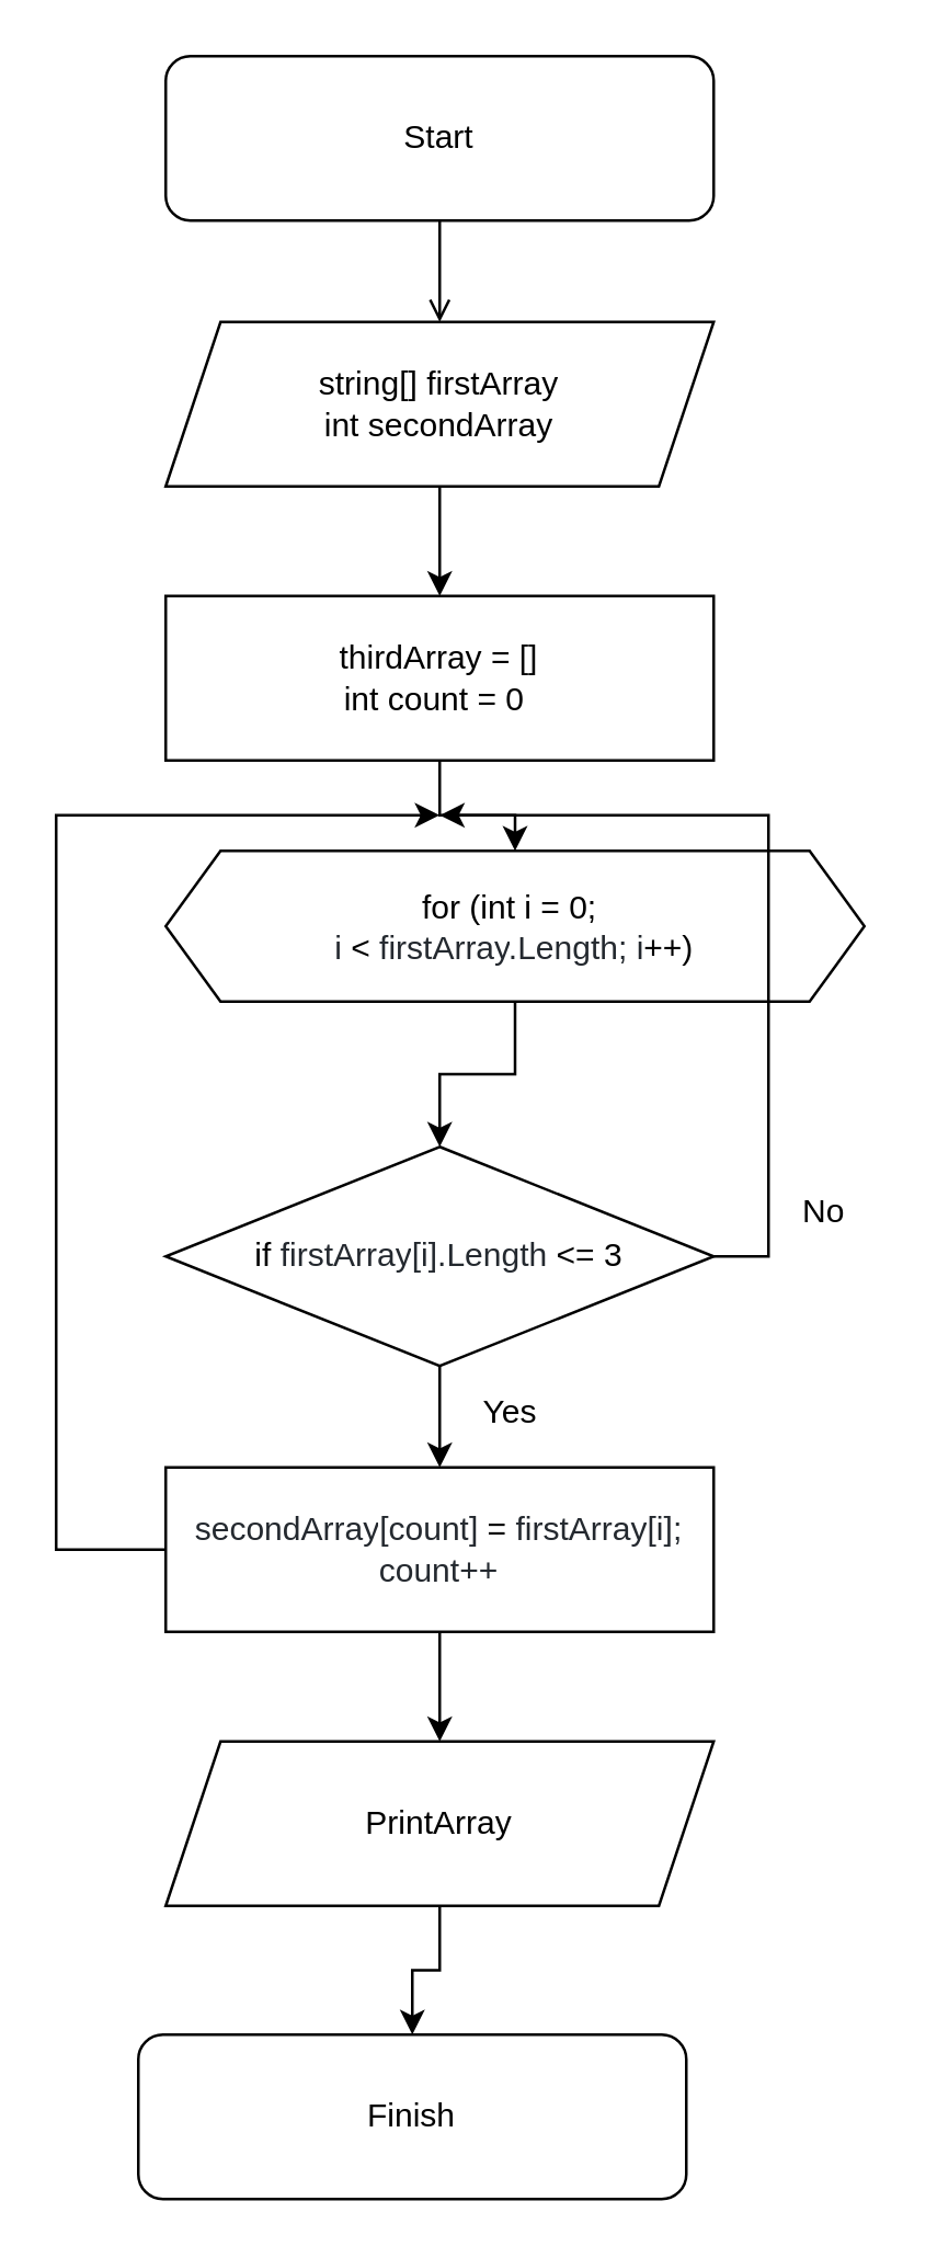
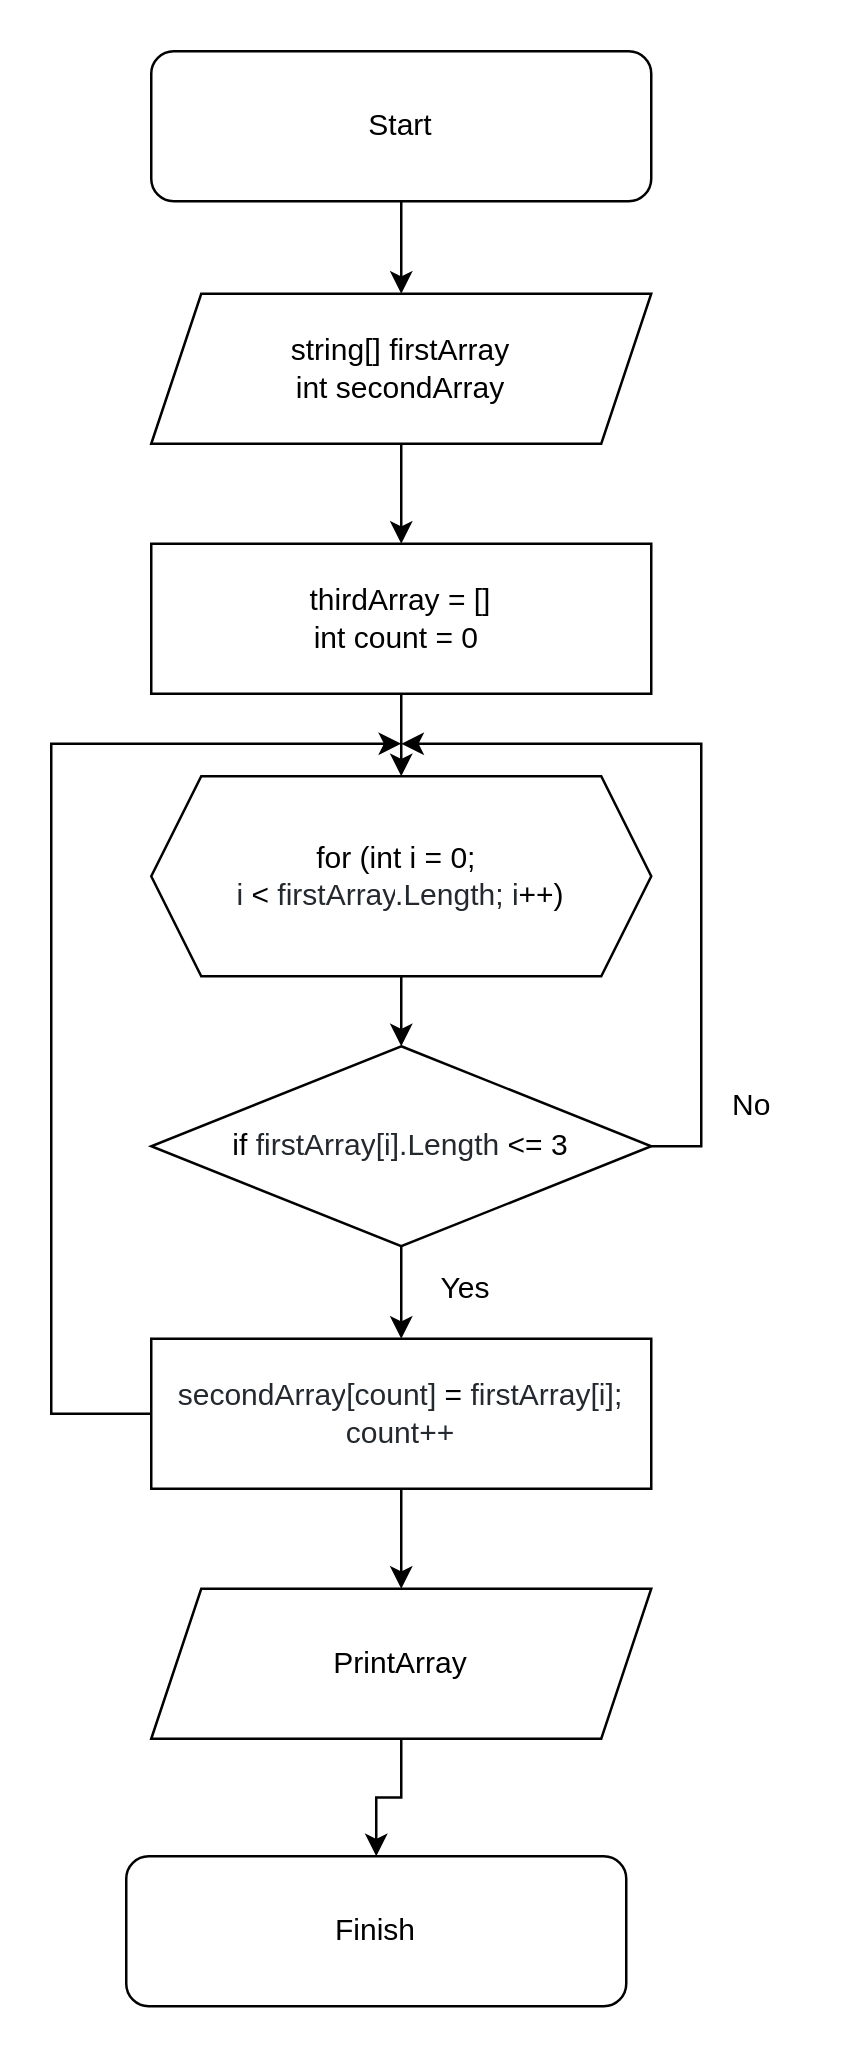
  <mxCell id="0" />
  <mxCell id="1" parent="0" />
- <mxCell id="2" value="" style="edgeStyle=orthogonalEdgeStyle;rounded=0;orthogonalLoop=1;jettySize=auto;html=1;fontFamily=Helvetica;endArrow=open;" edge="1" parent="1" source="3" target="5"><mxGeometry relative="1" as="geometry" /></mxCell>
+ <mxCell id="2" value="" style="edgeStyle=orthogonalEdgeStyle;rounded=0;orthogonalLoop=1;jettySize=auto;html=1;fontFamily=Helvetica;" edge="1" parent="1" source="3" target="5"><mxGeometry relative="1" as="geometry" /></mxCell>
  <mxCell id="3" value="Start" style="rounded=1;whiteSpace=wrap;html=1;" vertex="1" parent="1"><mxGeometry x="60" y="20" width="200" height="60" as="geometry" /></mxCell>
  <mxCell id="4" value="" style="edgeStyle=orthogonalEdgeStyle;rounded=0;orthogonalLoop=1;jettySize=auto;html=1;fontFamily=Helvetica;" edge="1" parent="1" source="5" target="15"><mxGeometry relative="1" as="geometry" /></mxCell>
  <mxCell id="5" value="string[] firstArray&lt;br&gt;int secondArray&lt;br&gt;" style="shape=parallelogram;perimeter=parallelogramPerimeter;whiteSpace=wrap;html=1;fixedSize=1;" vertex="1" parent="1"><mxGeometry x="60" y="117" width="200" height="60" as="geometry" /></mxCell>
  <mxCell id="6" value="" style="edgeStyle=orthogonalEdgeStyle;rounded=0;orthogonalLoop=1;jettySize=auto;html=1;fontFamily=Helvetica;" edge="1" parent="1" source="7" target="10"><mxGeometry relative="1" as="geometry" /></mxCell>
- <mxCell id="7" value="for (int i = 0;&amp;nbsp;&lt;br&gt;&lt;span style=&quot;box-sizing: border-box; color: rgb(36, 41, 47); text-align: start; background-color: rgb(255, 255, 255);&quot; class=&quot;pl-smi&quot;&gt;i&lt;/span&gt;&lt;span style=&quot;color: rgb(36, 41, 47); text-align: start; background-color: rgb(255, 255, 255);&quot;&gt; &lt;/span&gt;&lt;span style=&quot;box-sizing: border-box; color: var(--color-prettylights-syntax-keyword); text-align: start; background-color: rgb(255, 255, 255);&quot; class=&quot;pl-k&quot;&gt;&amp;lt;&amp;nbsp;&lt;/span&gt;&lt;span style=&quot;box-sizing: border-box; color: rgb(36, 41, 47); text-align: start; background-color: rgb(255, 255, 255);&quot; class=&quot;pl-smi&quot;&gt;firstArray&lt;/span&gt;&lt;span style=&quot;color: rgb(36, 41, 47); text-align: start; background-color: rgb(255, 255, 255);&quot;&gt;.&lt;/span&gt;&lt;span style=&quot;box-sizing: border-box; color: rgb(36, 41, 47); text-align: start; background-color: rgb(255, 255, 255);&quot; class=&quot;pl-smi&quot;&gt;Length&lt;/span&gt;&lt;span style=&quot;color: rgb(36, 41, 47); text-align: start; background-color: rgb(255, 255, 255);&quot;&gt;; &lt;/span&gt;&lt;span style=&quot;box-sizing: border-box; color: rgb(36, 41, 47); text-align: start; background-color: rgb(255, 255, 255);&quot; class=&quot;pl-smi&quot;&gt;i&lt;/span&gt;&lt;span style=&quot;box-sizing: border-box; color: var(--color-prettylights-syntax-keyword); text-align: start; background-color: rgb(255, 255, 255);&quot; class=&quot;pl-k&quot;&gt;++)&lt;/span&gt;" style="shape=hexagon;perimeter=hexagonPerimeter2;whiteSpace=wrap;html=1;fixedSize=1;" vertex="1" parent="1"><mxGeometry x="60" y="310" width="255" height="55" as="geometry" /></mxCell>
+ <mxCell id="7" value="for (int i = 0;&amp;nbsp;&lt;br&gt;&lt;span style=&quot;box-sizing: border-box; color: rgb(36, 41, 47); text-align: start; background-color: rgb(255, 255, 255);&quot; class=&quot;pl-smi&quot;&gt;i&lt;/span&gt;&lt;span style=&quot;color: rgb(36, 41, 47); text-align: start; background-color: rgb(255, 255, 255);&quot;&gt; &lt;/span&gt;&lt;span style=&quot;box-sizing: border-box; color: var(--color-prettylights-syntax-keyword); text-align: start; background-color: rgb(255, 255, 255);&quot; class=&quot;pl-k&quot;&gt;&amp;lt;&amp;nbsp;&lt;/span&gt;&lt;span style=&quot;box-sizing: border-box; color: rgb(36, 41, 47); text-align: start; background-color: rgb(255, 255, 255);&quot; class=&quot;pl-smi&quot;&gt;firstArray&lt;/span&gt;&lt;span style=&quot;color: rgb(36, 41, 47); text-align: start; background-color: rgb(255, 255, 255);&quot;&gt;.&lt;/span&gt;&lt;span style=&quot;box-sizing: border-box; color: rgb(36, 41, 47); text-align: start; background-color: rgb(255, 255, 255);&quot; class=&quot;pl-smi&quot;&gt;Length&lt;/span&gt;&lt;span style=&quot;color: rgb(36, 41, 47); text-align: start; background-color: rgb(255, 255, 255);&quot;&gt;; &lt;/span&gt;&lt;span style=&quot;box-sizing: border-box; color: rgb(36, 41, 47); text-align: start; background-color: rgb(255, 255, 255);&quot; class=&quot;pl-smi&quot;&gt;i&lt;/span&gt;&lt;span style=&quot;box-sizing: border-box; color: var(--color-prettylights-syntax-keyword); text-align: start; background-color: rgb(255, 255, 255);&quot; class=&quot;pl-k&quot;&gt;++)&lt;/span&gt;" style="shape=hexagon;perimeter=hexagonPerimeter2;whiteSpace=wrap;html=1;fixedSize=1;" vertex="1" parent="1"><mxGeometry x="60" y="310" width="200" height="80" as="geometry" /></mxCell>
  <mxCell id="8" value="" style="edgeStyle=orthogonalEdgeStyle;rounded=0;orthogonalLoop=1;jettySize=auto;html=1;fontFamily=Helvetica;" edge="1" parent="1" source="10" target="13"><mxGeometry relative="1" as="geometry" /></mxCell>
  <mxCell id="9" style="edgeStyle=orthogonalEdgeStyle;rounded=0;orthogonalLoop=1;jettySize=auto;html=1;fontFamily=Helvetica;" edge="1" parent="1" source="10"><mxGeometry relative="1" as="geometry"><mxPoint x="160" y="297" as="targetPoint" /><Array as="points"><mxPoint x="280" y="458" /><mxPoint x="280" y="297" /></Array></mxGeometry></mxCell>
  <mxCell id="10" value="if&amp;nbsp;&lt;span style=&quot;box-sizing: border-box; color: rgb(36, 41, 47); text-align: start; background-color: rgb(255, 255, 255);&quot; class=&quot;pl-smi&quot;&gt;firstArray&lt;/span&gt;&lt;span style=&quot;color: rgb(36, 41, 47); text-align: start; background-color: rgb(255, 255, 255);&quot;&gt;[&lt;/span&gt;&lt;span style=&quot;box-sizing: border-box; color: rgb(36, 41, 47); text-align: start; background-color: rgb(255, 255, 255);&quot; class=&quot;pl-smi&quot;&gt;i&lt;/span&gt;&lt;span style=&quot;color: rgb(36, 41, 47); text-align: start; background-color: rgb(255, 255, 255);&quot;&gt;].&lt;/span&gt;&lt;span style=&quot;box-sizing: border-box; color: rgb(36, 41, 47); text-align: start; background-color: rgb(255, 255, 255);&quot; class=&quot;pl-smi&quot;&gt;Length&lt;/span&gt;&lt;span style=&quot;color: rgb(36, 41, 47); text-align: start; background-color: rgb(255, 255, 255);&quot;&gt; &lt;/span&gt;&lt;span style=&quot;box-sizing: border-box; color: var(--color-prettylights-syntax-keyword); text-align: start; background-color: rgb(255, 255, 255);&quot; class=&quot;pl-k&quot;&gt;&amp;lt;=&lt;/span&gt;&lt;span style=&quot;color: rgb(36, 41, 47); text-align: start; background-color: rgb(255, 255, 255);&quot;&gt; &lt;/span&gt;&lt;span style=&quot;box-sizing: border-box; color: var(--color-prettylights-syntax-constant); text-align: start; background-color: rgb(255, 255, 255);&quot; class=&quot;pl-c1&quot;&gt;3&lt;/span&gt;" style="rhombus;whiteSpace=wrap;html=1;fontFamily=Helvetica;" vertex="1" parent="1"><mxGeometry x="60" y="418" width="200" height="80" as="geometry" /></mxCell>
  <mxCell id="11" value="" style="edgeStyle=orthogonalEdgeStyle;rounded=0;orthogonalLoop=1;jettySize=auto;html=1;fontFamily=Helvetica;" edge="1" parent="1" source="13" target="17"><mxGeometry relative="1" as="geometry" /></mxCell>
  <mxCell id="12" style="edgeStyle=orthogonalEdgeStyle;rounded=0;orthogonalLoop=1;jettySize=auto;html=1;fontFamily=Helvetica;" edge="1" parent="1" source="13"><mxGeometry relative="1" as="geometry"><mxPoint x="160" y="297" as="targetPoint" /><Array as="points"><mxPoint x="20" y="565" /><mxPoint x="20" y="297" /></Array></mxGeometry></mxCell>
  <mxCell id="13" value="&lt;span style=&quot;box-sizing: border-box; color: rgb(36, 41, 47); text-align: start; background-color: rgb(255, 255, 255);&quot; class=&quot;pl-smi&quot;&gt;secondArray&lt;/span&gt;&lt;span style=&quot;color: rgb(36, 41, 47); text-align: start; background-color: rgb(255, 255, 255);&quot;&gt;[&lt;/span&gt;&lt;span style=&quot;box-sizing: border-box; color: rgb(36, 41, 47); text-align: start; background-color: rgb(255, 255, 255);&quot; class=&quot;pl-smi&quot;&gt;count&lt;/span&gt;&lt;span style=&quot;color: rgb(36, 41, 47); text-align: start; background-color: rgb(255, 255, 255);&quot;&gt;] &lt;/span&gt;&lt;span style=&quot;box-sizing: border-box; color: var(--color-prettylights-syntax-keyword); text-align: start; background-color: rgb(255, 255, 255);&quot; class=&quot;pl-k&quot;&gt;=&lt;/span&gt;&lt;span style=&quot;color: rgb(36, 41, 47); text-align: start; background-color: rgb(255, 255, 255);&quot;&gt; &lt;/span&gt;&lt;span style=&quot;box-sizing: border-box; color: rgb(36, 41, 47); text-align: start; background-color: rgb(255, 255, 255);&quot; class=&quot;pl-smi&quot;&gt;firstArray&lt;/span&gt;&lt;span style=&quot;color: rgb(36, 41, 47); text-align: start; background-color: rgb(255, 255, 255);&quot;&gt;[&lt;/span&gt;&lt;span style=&quot;box-sizing: border-box; color: rgb(36, 41, 47); text-align: start; background-color: rgb(255, 255, 255);&quot; class=&quot;pl-smi&quot;&gt;i&lt;/span&gt;&lt;span style=&quot;color: rgb(36, 41, 47); text-align: start; background-color: rgb(255, 255, 255);&quot;&gt;];&lt;br&gt;count++&lt;br&gt;&lt;/span&gt;" style="rounded=0;whiteSpace=wrap;html=1;fontFamily=Helvetica;" vertex="1" parent="1"><mxGeometry x="60" y="535" width="200" height="60" as="geometry" /></mxCell>
  <mxCell id="14" value="" style="edgeStyle=orthogonalEdgeStyle;rounded=0;orthogonalLoop=1;jettySize=auto;html=1;fontFamily=Helvetica;" edge="1" parent="1" source="15" target="7"><mxGeometry relative="1" as="geometry" /></mxCell>
  <mxCell id="15" value="thirdArray = []&lt;br&gt;int count = 0&amp;nbsp;" style="rounded=0;whiteSpace=wrap;html=1;fontFamily=Helvetica;" vertex="1" parent="1"><mxGeometry x="60" y="217" width="200" height="60" as="geometry" /></mxCell>
  <mxCell id="16" value="" style="edgeStyle=orthogonalEdgeStyle;rounded=0;orthogonalLoop=1;jettySize=auto;html=1;fontFamily=Helvetica;" edge="1" parent="1" source="17" target="18"><mxGeometry relative="1" as="geometry" /></mxCell>
  <mxCell id="17" value="PrintArray" style="shape=parallelogram;perimeter=parallelogramPerimeter;whiteSpace=wrap;html=1;fixedSize=1;fontFamily=Helvetica;" vertex="1" parent="1"><mxGeometry x="60" y="635" width="200" height="60" as="geometry" /></mxCell>
  <mxCell id="18" value="Finish" style="rounded=1;whiteSpace=wrap;html=1;" vertex="1" parent="1"><mxGeometry x="50" y="742" width="200" height="60" as="geometry" /></mxCell>
  <mxCell id="19" value="Yes" style="text;html=1;strokeColor=none;fillColor=none;align=center;verticalAlign=middle;whiteSpace=wrap;rounded=0;fontFamily=Helvetica;" vertex="1" parent="1"><mxGeometry x="156" y="500" width="60" height="30" as="geometry" /></mxCell>
  <mxCell id="20" value="No" style="text;html=1;align=center;verticalAlign=middle;resizable=0;points=[];autosize=1;strokeColor=none;fillColor=none;fontFamily=Helvetica;" vertex="1" parent="1"><mxGeometry x="280" y="427" width="40" height="30" as="geometry" /></mxCell>
